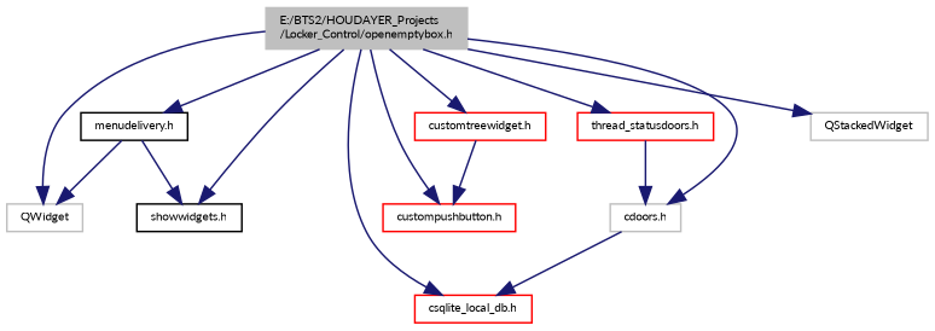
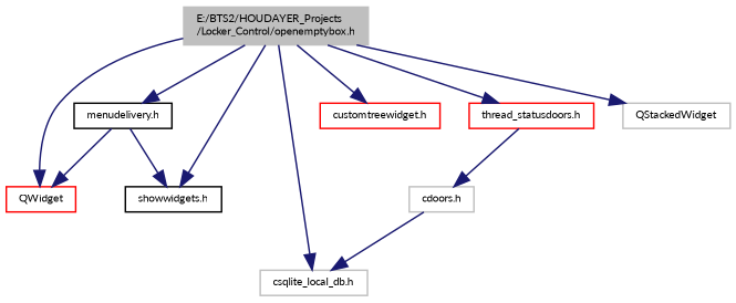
  digraph {
    fontname=Lato
    node [color=grey75 fontname=Lato fontsize=7 shape=record]
    edge [color=midnightblue fontname=Lato fontsize=7 labelfontname=Helvetica labelfontsize=7 style=solid]
    n1 [fillcolor=grey75 fontcolor=black height=0.2 label="E:/BTS2/HOUDAYER_Projects\l/Locker_Control/openemptybox.h" style=filled width=0.4]
-   n2 [height=0.2 label=QWidget width=0.4]
+   n2 [color=red height=0.2 label=QWidget width=0.4]
    n3 [color=black height=0.2 label="showwidgets.h" width=0.4]
-   n4 [color=red height=0.2 label="csqlite_local_db.h" width=0.4]
+   n4 [height=0.2 label="csqlite_local_db.h" width=0.4]
    n5 [color=black height=0.2 label="menudelivery.h" width=0.4]
-   n6 [color=red height=0.2 label="custompushbutton.h" width=0.4]
    n7 [color=red height=0.2 label="customtreewidget.h" width=0.4]
    n8 [color=red height=0.2 label="thread_statusdoors.h" width=0.4]
    n9 [height=0.2 label="cdoors.h" width=0.4]
    n10 [height=0.2 label=QStackedWidget width=0.4]
    n1 -> n2
    n1 -> n3
    n1 -> n4
    n1 -> n5
-   n1 -> n6
    n1 -> n7
    n1 -> n8
-   n1 -> n9
    n1 -> n10
    n5 -> n2
    n5 -> n3
-   n7 -> n6
    n8 -> n9
    n9 -> n4
  }
